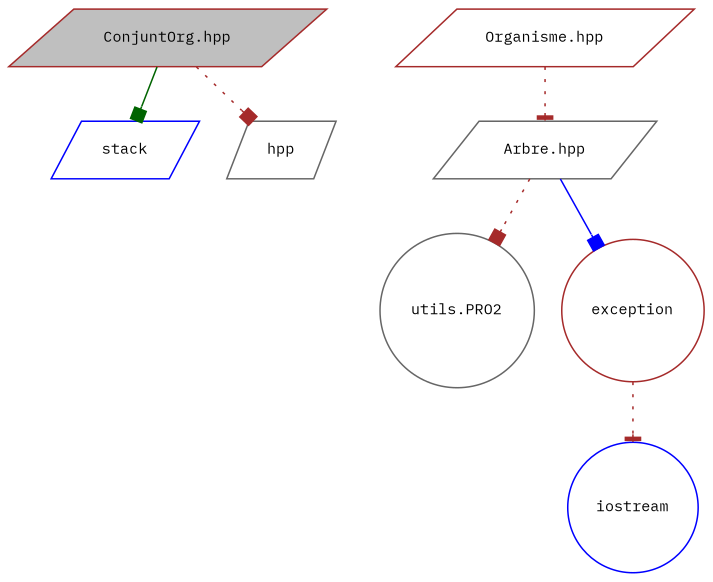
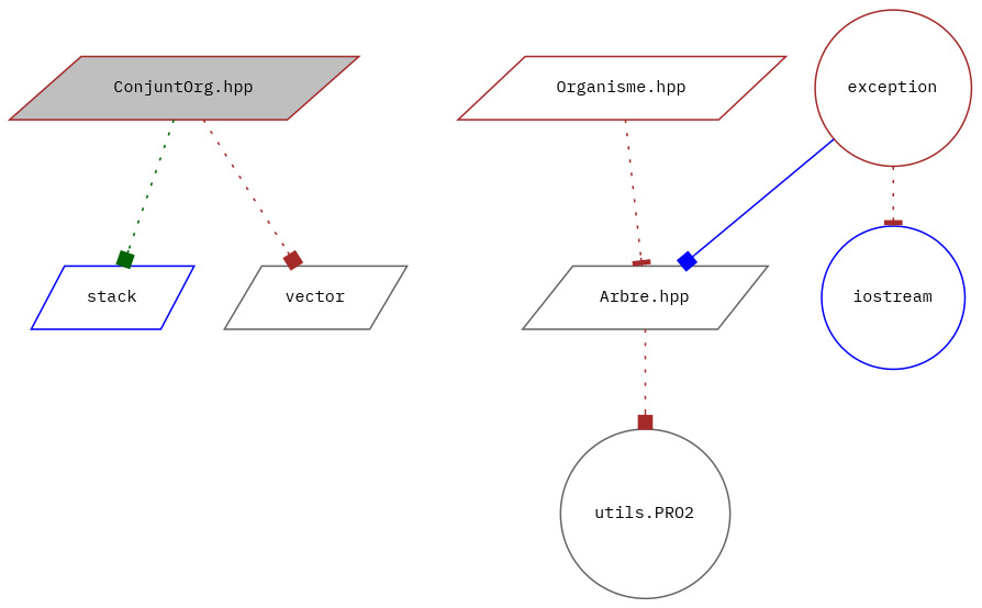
  digraph {
    fontname="IBM Plex Mono"
    node [color=brown fillcolor=white fontname="IBM Plex Mono" fontsize=10 shape=parallelogram style=filled]
    edge [arrowhead=box color=brown fontname="IBM Plex Mono" fontsize=10 labelfontname=FreeSans labelfontsize=10 style=dotted]
    n1 [fillcolor=grey75 fontcolor=black height=0.2 label="ConjuntOrg.hpp" width=0.4]
    n2 [color=blue height=0.2 label=stack width=0.4]
-   n3 [color=gray40 height=0.2 label=hpp width=0.4]
+   n3 [color=gray40 height=0.2 label=vector width=0.4]
    n4 [height=0.2 label="Organisme.hpp" width=0.4]
    n5 [color=gray40 height=0.2 label="Arbre.hpp" width=0.4]
    n6 [color=gray40 height=0.2 label="utils.PRO2" shape=circle width=0.4]
    n7 [height=0.2 label=exception shape=circle width=0.4]
    n8 [color=blue height=0.2 label=iostream shape=circle width=0.4]
-   n1 -> n2 [color=darkgreen style=solid]
+   n1 -> n2 [color=darkgreen]
    n1 -> n3
    n4 -> n5 [arrowhead=tee]
    n5 -> n6
-   n5 -> n7 [color=blue style=solid]
+   n7 -> n5 [color=blue style=solid]
    n7 -> n8 [arrowhead=tee]
  }
